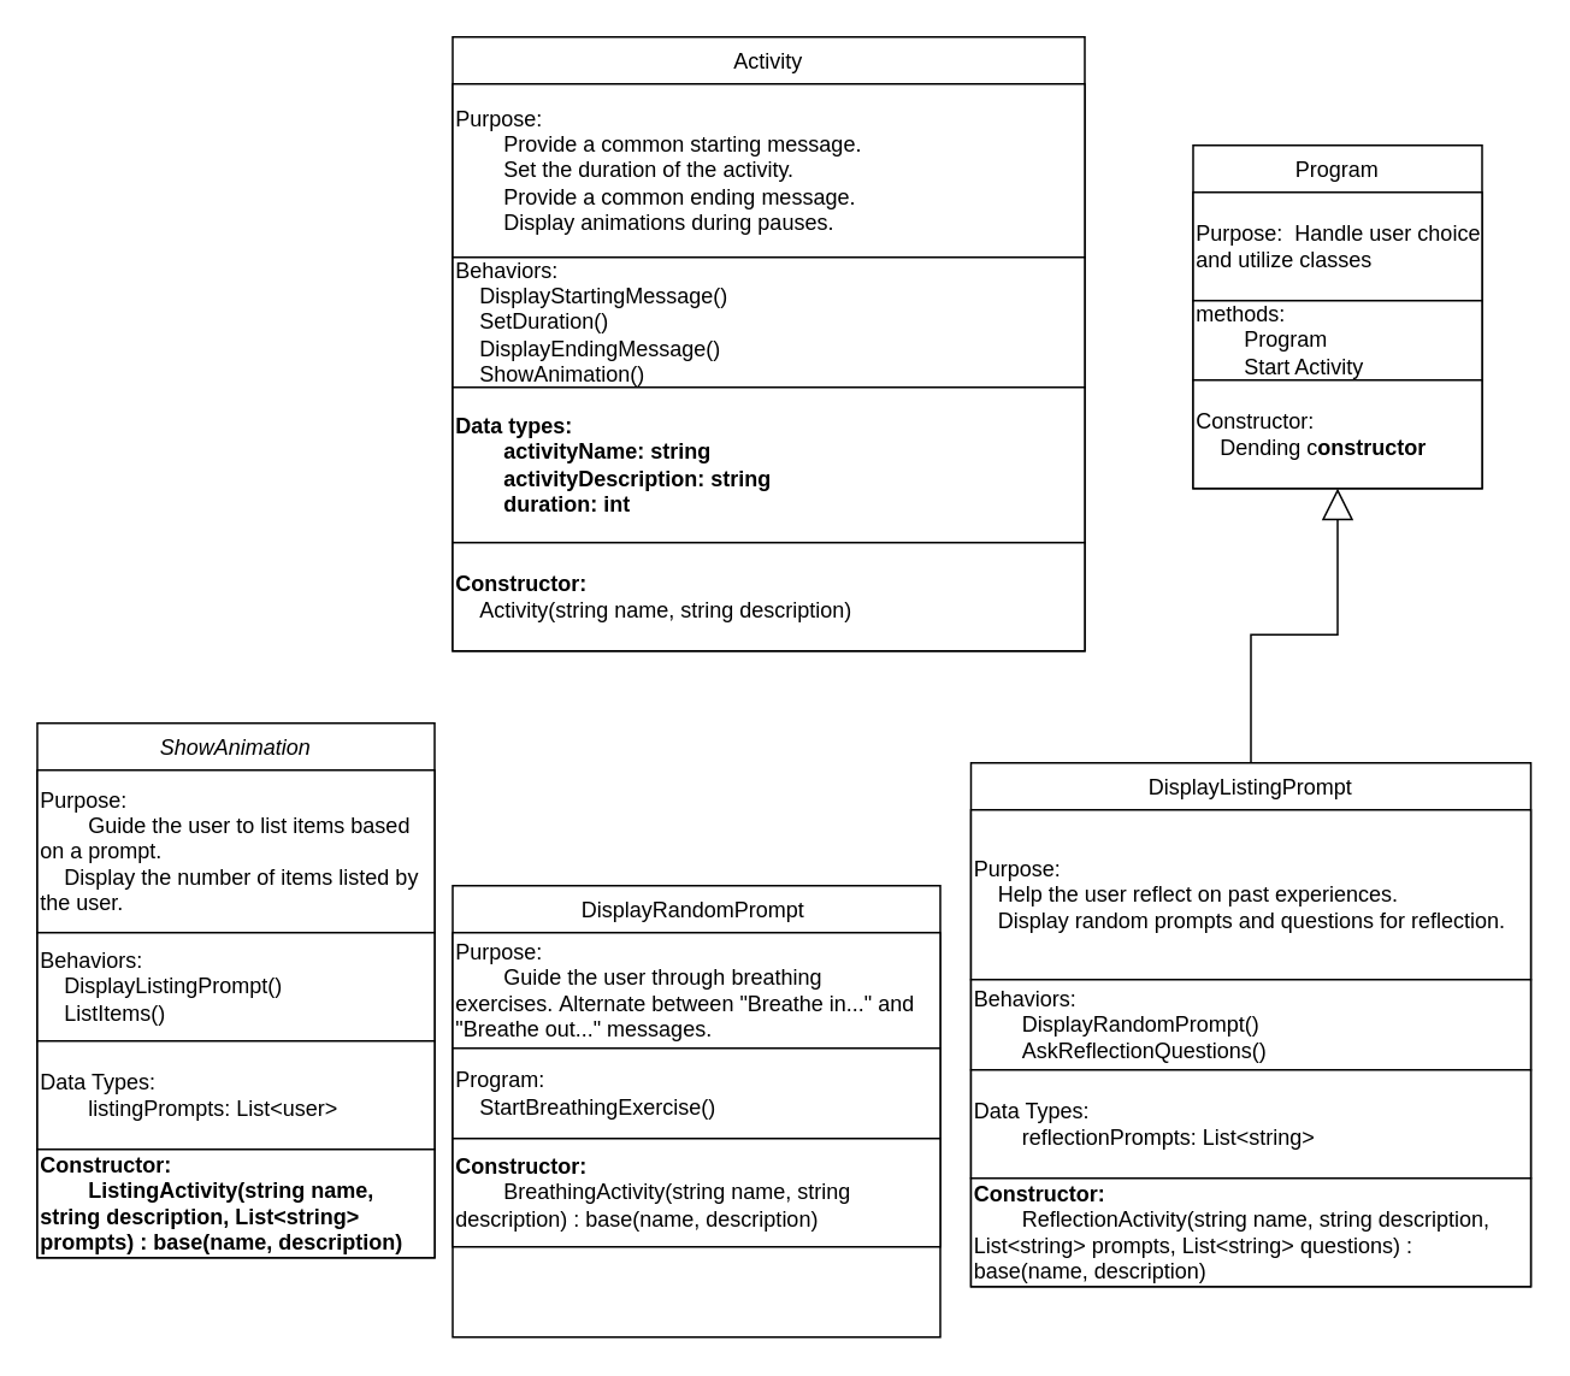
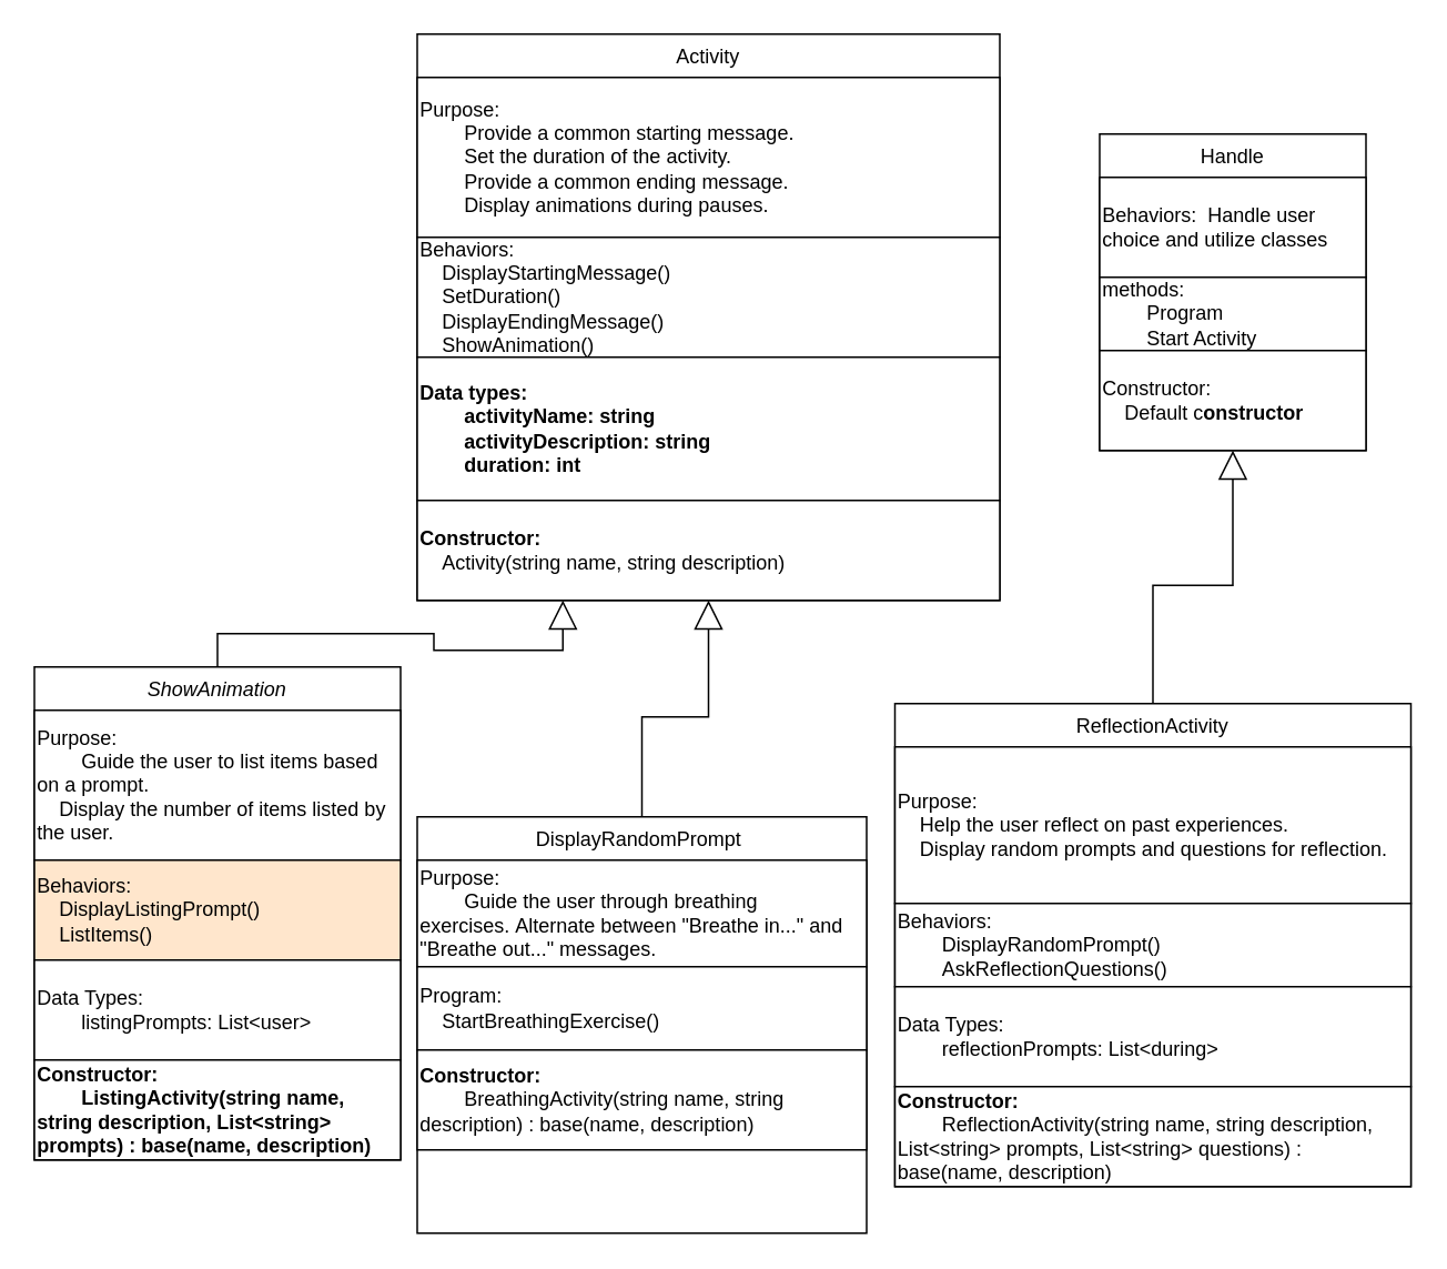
  <mxCell id="0" />
  <mxCell id="1" parent="0" />
  <mxCell id="2" value="ShowAnimation " style="swimlane;fontStyle=2;align=center;verticalAlign=top;childLayout=stackLayout;horizontal=1;startSize=26;horizontalStack=0;resizeParent=1;resizeLast=0;collapsible=1;marginBottom=0;rounded=0;shadow=0;strokeWidth=1;" parent="1" vertex="1"><mxGeometry y="400" width="220" height="296" as="geometry" x="20"><mxRectangle x="230" y="140" width="160" height="26" as="alternateBounds" /></mxGeometry></mxCell>
  <mxCell id="3" value="Purpose:&lt;br&gt;&lt;span style=&quot;white-space: pre;&quot;&gt;&#09;&lt;/span&gt;Guide the user to list items based on a prompt.&lt;div&gt;&amp;nbsp; &amp;nbsp; Display the number of items listed by the user.&lt;/div&gt;" style="rounded=0;whiteSpace=wrap;html=1;align=left;" parent="2" vertex="1"><mxGeometry y="26" width="220" height="90" as="geometry" /></mxCell>
- <mxCell id="4" value="&lt;div&gt;Behaviors:&lt;/div&gt;&lt;div&gt;&amp;nbsp; &amp;nbsp; DisplayListingPrompt()&lt;/div&gt;&lt;div&gt;&amp;nbsp; &amp;nbsp; ListItems()&lt;/div&gt;" style="whiteSpace=wrap;html=1;align=left;" parent="2" vertex="1"><mxGeometry y="116" width="220" height="60" as="geometry" /></mxCell>
+ <mxCell id="4" value="&lt;div&gt;Behaviors:&lt;/div&gt;&lt;div&gt;&amp;nbsp; &amp;nbsp; DisplayListingPrompt()&lt;/div&gt;&lt;div&gt;&amp;nbsp; &amp;nbsp; ListItems()&lt;/div&gt;" style="whiteSpace=wrap;html=1;align=left;fillColor=#ffe6cc;" parent="2" vertex="1"><mxGeometry y="116" width="220" height="60" as="geometry" /></mxCell>
  <mxCell id="5" value="Data Types:&lt;br&gt;&lt;span style=&quot;white-space: pre;&quot;&gt;&#09;&lt;/span&gt;listingPrompts: List&amp;lt;user&amp;gt;" style="whiteSpace=wrap;html=1;align=left;" parent="2" vertex="1"><mxGeometry y="176" width="220" height="60" as="geometry" /></mxCell>
  <mxCell id="6" value="&lt;b&gt;Constructor:&lt;/b&gt;&lt;br&gt;&lt;b&gt;&lt;span style=&quot;white-space: pre;&quot;&gt;&#09;&lt;/span&gt;ListingActivity(string name, string description, List&amp;lt;string&amp;gt; prompts) : base(name, description)&lt;/b&gt;&lt;span style=&quot;font-weight: bold;&quot;&gt;&lt;span style=&quot;white-space: pre;&quot;&gt;&amp;nbsp;&amp;nbsp;&amp;nbsp;&amp;nbsp;&lt;/span&gt;&lt;/span&gt;" style="whiteSpace=wrap;html=1;align=left;" parent="2" vertex="1"><mxGeometry y="236" width="220" height="60" as="geometry" /></mxCell>
  <mxCell id="7" value="DisplayRandomPrompt " style="swimlane;fontStyle=0;align=center;verticalAlign=top;childLayout=stackLayout;horizontal=1;startSize=26;horizontalStack=0;resizeParent=1;resizeLast=0;collapsible=1;marginBottom=0;rounded=0;shadow=0;strokeWidth=1;" parent="1" vertex="1"><mxGeometry x="250" y="490" width="270" height="250" as="geometry"><mxRectangle x="130" y="380" width="160" height="26" as="alternateBounds" /></mxGeometry></mxCell>
  <mxCell id="8" value="Purpose:&lt;br&gt;&lt;span style=&quot;white-space: pre;&quot;&gt;&#09;&lt;/span&gt;Guide the user through breathing exercises.&amp;nbsp;&lt;span style=&quot;background-color: initial;&quot;&gt;Alternate between &quot;Breathe in...&quot; and &quot;Breathe out...&quot; messages.&lt;/span&gt;" style="rounded=0;whiteSpace=wrap;html=1;align=left;" parent="7" vertex="1"><mxGeometry y="26" width="270" height="64" as="geometry" /></mxCell>
  <mxCell id="9" value="Program:&lt;br&gt;&lt;span style=&quot;&quot;&gt;&lt;span style=&quot;white-space: pre;&quot;&gt;&amp;nbsp;&amp;nbsp;&amp;nbsp;&amp;nbsp;&lt;/span&gt;&lt;/span&gt;StartBreathingExercise()" style="rounded=0;whiteSpace=wrap;html=1;align=left;" parent="7" vertex="1"><mxGeometry y="90" width="270" height="50" as="geometry" /></mxCell>
  <mxCell id="10" value="&lt;strong&gt;Constructor:&lt;br&gt;&lt;/strong&gt;&lt;span style=&quot;white-space: pre;&quot;&gt;&#09;&lt;/span&gt;BreathingActivity(string name, string description) : base(name, description)" style="whiteSpace=wrap;html=1;align=left;" parent="7" vertex="1"><mxGeometry y="140" width="270" height="60" as="geometry" /></mxCell>
  <mxCell id="11" style="edgeStyle=orthogonalEdgeStyle;rounded=0;orthogonalLoop=1;jettySize=auto;html=1;exitX=0.5;exitY=0;exitDx=0;exitDy=0;endArrow=block;endFill=0;endSize=15;" parent="1" source="12" target="20" edge="1"><mxGeometry relative="1" as="geometry"><mxPoint x="400" y="345.5" as="targetPoint" /><mxPoint x="670" y="589.5" as="sourcePoint" /></mxGeometry></mxCell>
- <mxCell id="12" value="DisplayListingPrompt " style="swimlane;fontStyle=0;align=center;verticalAlign=top;childLayout=stackLayout;horizontal=1;startSize=26;horizontalStack=0;resizeParent=1;resizeLast=0;collapsible=1;marginBottom=0;rounded=0;shadow=0;strokeWidth=1;" parent="1" vertex="1"><mxGeometry x="537" y="422" width="310" height="290" as="geometry"><mxRectangle x="340" y="380" width="170" height="26" as="alternateBounds" /></mxGeometry></mxCell>
+ <mxCell id="12" value="ReflectionActivity " style="swimlane;fontStyle=0;align=center;verticalAlign=top;childLayout=stackLayout;horizontal=1;startSize=26;horizontalStack=0;resizeParent=1;resizeLast=0;collapsible=1;marginBottom=0;rounded=0;shadow=0;strokeWidth=1;" parent="1" vertex="1"><mxGeometry x="537" y="422" width="310" height="290" as="geometry"><mxRectangle x="340" y="380" width="170" height="26" as="alternateBounds" /></mxGeometry></mxCell>
  <mxCell id="13" value="Purpose:&amp;nbsp;&lt;br&gt;&lt;div&gt;&amp;nbsp; &amp;nbsp; Help the user reflect on past experiences.&lt;/div&gt;&lt;div&gt;&amp;nbsp; &amp;nbsp; Display random prompts and questions for reflection.&lt;/div&gt;" style="rounded=0;whiteSpace=wrap;html=1;align=left;" parent="12" vertex="1"><mxGeometry y="26" width="310" height="94" as="geometry" /></mxCell>
  <mxCell id="14" value="Behaviors:&lt;br&gt;&lt;span style=&quot;&quot;&gt;&lt;span style=&quot;&quot;&gt;&amp;nbsp;&amp;nbsp;&amp;nbsp;&amp;nbsp;&lt;/span&gt;&lt;/span&gt; &lt;span style=&quot;white-space: pre;&quot;&gt;&#09;&lt;/span&gt;DisplayRandomPrompt()&lt;br&gt;&lt;span style=&quot;white-space: pre;&quot;&gt;&#09;&lt;/span&gt;AskReflectionQuestions()" style="rounded=0;whiteSpace=wrap;html=1;align=left;" parent="12" vertex="1"><mxGeometry y="120" width="310" height="50" as="geometry" /></mxCell>
- <mxCell id="15" value="Data Types:&lt;br&gt;&lt;span style=&quot;white-space: pre;&quot;&gt;&#09;&lt;/span&gt;reflectionPrompts: List&amp;lt;string&amp;gt;" style="whiteSpace=wrap;html=1;align=left;" parent="12" vertex="1"><mxGeometry y="170" width="310" height="60" as="geometry" /></mxCell>
+ <mxCell id="15" value="Data Types:&lt;br&gt;&lt;span style=&quot;white-space: pre;&quot;&gt;&#09;&lt;/span&gt;reflectionPrompts: List&amp;lt;during&amp;gt;" style="whiteSpace=wrap;html=1;align=left;" parent="12" vertex="1"><mxGeometry y="170" width="310" height="60" as="geometry" /></mxCell>
  <mxCell id="16" value="&lt;strong&gt;Constructor:&lt;br&gt;&lt;/strong&gt;&lt;span style=&quot;white-space: pre;&quot;&gt;&#09;&lt;/span&gt;ReflectionActivity(string name, string description, List&amp;lt;string&amp;gt; prompts, List&amp;lt;string&amp;gt; questions) : base(name, description)" style="whiteSpace=wrap;html=1;align=left;" parent="12" vertex="1"><mxGeometry y="230" width="310" height="60" as="geometry" /></mxCell>
- <mxCell id="17" value="Program" style="swimlane;fontStyle=0;align=center;verticalAlign=top;childLayout=stackLayout;horizontal=1;startSize=26;horizontalStack=0;resizeParent=1;resizeLast=0;collapsible=1;marginBottom=0;rounded=0;shadow=0;strokeWidth=1;" parent="1" vertex="1"><mxGeometry x="660" y="80" width="160" height="190" as="geometry"><mxRectangle x="550" y="140" width="160" height="26" as="alternateBounds" /></mxGeometry></mxCell>
- <mxCell id="18" value="Purpose:&amp;nbsp; Handle user choice and utilize classes" style="rounded=0;whiteSpace=wrap;html=1;align=left;" parent="17" vertex="1"><mxGeometry y="26" width="160" height="60" as="geometry" /></mxCell>
+ <mxCell id="17" value="Handle" style="swimlane;fontStyle=0;align=center;verticalAlign=top;childLayout=stackLayout;horizontal=1;startSize=26;horizontalStack=0;resizeParent=1;resizeLast=0;collapsible=1;marginBottom=0;rounded=0;shadow=0;strokeWidth=1;" parent="1" vertex="1"><mxGeometry x="660" y="80" width="160" height="190" as="geometry"><mxRectangle x="550" y="140" width="160" height="26" as="alternateBounds" /></mxGeometry></mxCell>
+ <mxCell id="18" value="Behaviors:&amp;nbsp; Handle user choice and utilize classes" style="rounded=0;whiteSpace=wrap;html=1;align=left;" parent="17" vertex="1"><mxGeometry y="26" width="160" height="60" as="geometry" /></mxCell>
  <mxCell id="19" value="methods:&lt;br&gt;&lt;span style=&quot;white-space: pre;&quot;&gt;&#09;&lt;/span&gt;Program&lt;br&gt;&lt;span style=&quot;white-space: pre;&quot;&gt;&#09;&lt;/span&gt;Start Activity" style="whiteSpace=wrap;html=1;align=left;" parent="17" vertex="1"><mxGeometry y="86" width="160" height="44" as="geometry" /></mxCell>
- <mxCell id="20" value="Constructor:&lt;br&gt;&lt;span style=&quot;&quot;&gt;&lt;span style=&quot;&quot;&gt;&amp;nbsp;&amp;nbsp;&amp;nbsp;&amp;nbsp;D&lt;/span&gt;&lt;/span&gt;ending c&lt;strong style=&quot;border-color: var(--border-color);&quot;&gt;onstructor&lt;/strong&gt;" style="whiteSpace=wrap;html=1;align=left;" parent="17" vertex="1"><mxGeometry y="130" width="160" height="60" as="geometry" /></mxCell>
+ <mxCell id="20" value="Constructor:&lt;br&gt;&lt;span style=&quot;&quot;&gt;&lt;span style=&quot;&quot;&gt;&amp;nbsp;&amp;nbsp;&amp;nbsp;&amp;nbsp;D&lt;/span&gt;&lt;/span&gt;efault c&lt;strong style=&quot;border-color: var(--border-color);&quot;&gt;onstructor&lt;/strong&gt;" style="whiteSpace=wrap;html=1;align=left;" parent="17" vertex="1"><mxGeometry y="130" width="160" height="60" as="geometry" /></mxCell>
  <mxCell id="21" value="Activity" style="swimlane;fontStyle=0;align=center;verticalAlign=top;childLayout=stackLayout;horizontal=1;startSize=26;horizontalStack=0;resizeParent=1;resizeLast=0;collapsible=1;marginBottom=0;rounded=0;shadow=0;strokeWidth=1;" parent="1" vertex="1"><mxGeometry x="250" width="350" height="340" as="geometry" y="20"><mxRectangle x="550" y="140" width="160" height="26" as="alternateBounds" /></mxGeometry></mxCell>
  <mxCell id="22" value="Purpose:&lt;br&gt;&lt;span style=&quot;white-space: pre;&quot;&gt;&#09;&lt;/span&gt;Provide a common starting message.&lt;div&gt;&lt;span style=&quot;white-space: pre;&quot;&gt;&#09;&lt;/span&gt;Set the duration of the activity.&lt;/div&gt;&lt;div&gt;&lt;span style=&quot;white-space: pre;&quot;&gt;&#09;&lt;/span&gt;Provide a common ending message.&lt;/div&gt;&lt;div&gt;&lt;span style=&quot;white-space: pre;&quot;&gt;&#09;&lt;/span&gt;Display animations during pauses.&lt;/div&gt;" style="rounded=0;whiteSpace=wrap;html=1;align=left;" parent="21" vertex="1"><mxGeometry y="26" width="350" height="96" as="geometry" /></mxCell>
  <mxCell id="23" value="Behaviors:&lt;br&gt;&lt;div&gt;&amp;nbsp; &amp;nbsp; DisplayStartingMessage()&lt;/div&gt;&lt;div&gt;&amp;nbsp; &amp;nbsp; SetDuration()&lt;/div&gt;&lt;div&gt;&amp;nbsp; &amp;nbsp; DisplayEndingMessage()&lt;/div&gt;&lt;div&gt;&amp;nbsp; &amp;nbsp; ShowAnimation()&lt;/div&gt;" style="rounded=0;whiteSpace=wrap;html=1;align=left;" parent="21" vertex="1"><mxGeometry y="122" width="350" height="72" as="geometry" /></mxCell>
  <mxCell id="24" value="&lt;b&gt;Data types:&lt;/b&gt;&lt;br&gt;&#09;&lt;span style=&quot;&quot;&gt;&lt;b&gt;    &lt;span style=&quot;white-space: pre;&quot;&gt;&#09;&lt;/span&gt;activityName: string&lt;br&gt;&lt;span style=&quot;white-space: pre;&quot;&gt;&#09;&lt;/span&gt;activityDescription: string&lt;br&gt;&lt;span style=&quot;white-space: pre;&quot;&gt;&#09;&lt;/span&gt;duration: int&lt;/b&gt;&lt;/span&gt;&lt;br&gt;&#09;" style="whiteSpace=wrap;html=1;align=left;" parent="21" vertex="1"><mxGeometry y="194" width="350" height="86" as="geometry" /></mxCell>
  <mxCell id="25" value="&lt;strong&gt;Constructor:&lt;br&gt;&lt;span style=&quot;&quot;&gt;&lt;span style=&quot;white-space: pre;&quot;&gt;&amp;nbsp;&amp;nbsp;&amp;nbsp;&amp;nbsp;&lt;/span&gt;&lt;/span&gt;&lt;/strong&gt;Activity(string name, string description)" style="whiteSpace=wrap;html=1;align=left;" parent="21" vertex="1"><mxGeometry y="280" width="350" height="60" as="geometry" /></mxCell>
+ <mxCell id="26" style="edgeStyle=orthogonalEdgeStyle;rounded=0;orthogonalLoop=1;jettySize=auto;html=1;exitX=0.5;exitY=0;exitDx=0;exitDy=0;endArrow=block;endFill=0;endSize=15;entryX=0.25;entryY=1;entryDx=0;entryDy=0;" parent="1" source="2" target="21" edge="1"><mxGeometry relative="1" as="geometry"><mxPoint x="490" y="590" as="targetPoint" /><mxPoint x="390" y="655" as="sourcePoint" /></mxGeometry></mxCell>
+ <mxCell id="27" style="edgeStyle=orthogonalEdgeStyle;rounded=0;orthogonalLoop=1;jettySize=auto;html=1;exitX=0.5;exitY=0;exitDx=0;exitDy=0;entryX=0.5;entryY=1;entryDx=0;entryDy=0;endArrow=block;endFill=0;endSize=15;" parent="1" source="7" target="21" edge="1"><mxGeometry relative="1" as="geometry"><mxPoint x="310" y="320" as="targetPoint" /><mxPoint x="250" y="504" as="sourcePoint" /></mxGeometry></mxCell>
